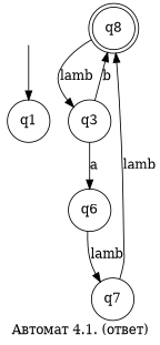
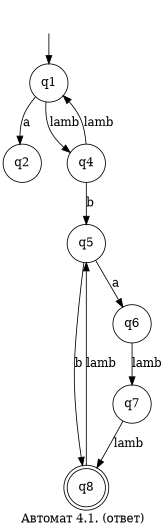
  digraph {
    label="Автомат 4.1. (ответ)"
    rankdir=TB
    node [shape=circle]
    "" [shape=none]
    q1
+   q2
+   q4
    q8 [shape=doublecircle]
-   q5 [label=q3]
+   q5
    q6
    q7
    "" -> q1
+   q1 -> q2 [label=a]
+   q1 -> q4 [label=lamb]
+   q4 -> q1 [label=lamb]
+   q4 -> q5 [label=b]
    q8 -> q5 [label=lamb]
    q5 -> q8 [label=b]
    q5 -> q6 [label=a]
    q6 -> q7 [label=lamb]
    q7 -> q8 [label=lamb]
  }
